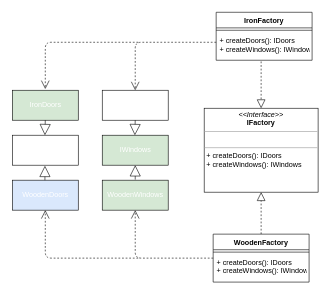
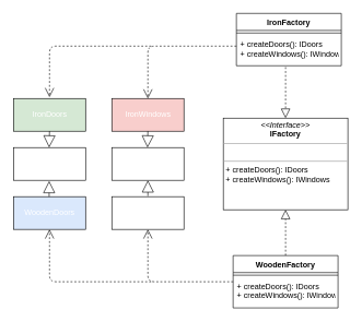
  <mxCell id="0" />
  <mxCell id="1" parent="0" />
  <mxCell id="2" value="&lt;p style=&quot;margin: 0px ; margin-top: 4px ; text-align: center&quot;&gt;&lt;i&gt;&amp;lt;&amp;lt;Interface&amp;gt;&amp;gt;&lt;/i&gt;&lt;br&gt;&lt;b&gt;IFactory&lt;/b&gt;&lt;/p&gt;&lt;hr size=&quot;1&quot;&gt;&lt;p style=&quot;margin: 0px ; margin-left: 4px&quot;&gt;&lt;br&gt;&lt;/p&gt;&lt;hr size=&quot;1&quot;&gt;&lt;p style=&quot;margin: 0px ; margin-left: 4px&quot;&gt;+ createDoors(): IDoors&lt;/p&gt;&lt;p style=&quot;margin: 0px ; margin-left: 4px&quot;&gt;+ createWindows(): IWindows&lt;/p&gt;" style="verticalAlign=top;align=left;overflow=fill;fontSize=12;fontFamily=Helvetica;html=1;" parent="1" vertex="1"><mxGeometry x="340" y="180" width="190" height="140" as="geometry" /></mxCell>
  <mxCell id="3" value="" style="endArrow=block;dashed=1;endFill=0;endSize=12;html=1;entryX=0.5;entryY=0;entryDx=0;entryDy=0;" edge="1" parent="1" target="2"><mxGeometry width="160" relative="1" as="geometry"><mxPoint x="435" y="102" as="sourcePoint" /><mxPoint x="490" y="120" as="targetPoint" /></mxGeometry></mxCell>
  <mxCell id="4" value="" style="endArrow=block;dashed=1;endFill=0;endSize=12;html=1;entryX=0.5;entryY=1;entryDx=0;entryDy=0;" edge="1" parent="1" target="2"><mxGeometry width="160" relative="1" as="geometry"><mxPoint x="435" y="390" as="sourcePoint" /><mxPoint x="430" y="470" as="targetPoint" /></mxGeometry></mxCell>
  <mxCell id="5" value="IronFactory" style="swimlane;fontStyle=1;align=center;verticalAlign=top;childLayout=stackLayout;horizontal=1;startSize=26;horizontalStack=0;resizeParent=1;resizeParentMax=0;resizeLast=0;collapsible=1;marginBottom=0;" vertex="1" parent="1"><mxGeometry x="360" y="20" width="160" height="80" as="geometry" /></mxCell>
  <mxCell id="6" value="" style="line;strokeWidth=1;fillColor=none;align=left;verticalAlign=middle;spacingTop=-1;spacingLeft=3;spacingRight=3;rotatable=0;labelPosition=right;points=[];portConstraint=eastwest;" vertex="1" parent="5"><mxGeometry y="26" width="160" height="8" as="geometry" /></mxCell>
  <mxCell id="7" value="+ createDoors(): IDoors&#10;+ createWindows(): IWindows" style="text;strokeColor=none;fillColor=none;align=left;verticalAlign=top;spacingLeft=4;spacingRight=4;overflow=hidden;rotatable=0;points=[[0,0.5],[1,0.5]];portConstraint=eastwest;" vertex="1" parent="5"><mxGeometry y="34" width="160" height="46" as="geometry" /></mxCell>
  <mxCell id="8" value="WoodenFactory" style="swimlane;fontStyle=1;align=center;verticalAlign=top;childLayout=stackLayout;horizontal=1;startSize=26;horizontalStack=0;resizeParent=1;resizeParentMax=0;resizeLast=0;collapsible=1;marginBottom=0;" vertex="1" parent="1"><mxGeometry x="355" y="390" width="160" height="80" as="geometry" /></mxCell>
  <mxCell id="9" value="" style="line;strokeWidth=1;fillColor=none;align=left;verticalAlign=middle;spacingTop=-1;spacingLeft=3;spacingRight=3;rotatable=0;labelPosition=right;points=[];portConstraint=eastwest;" vertex="1" parent="8"><mxGeometry y="26" width="160" height="8" as="geometry" /></mxCell>
  <mxCell id="10" value="+ createDoors(): IDoors&#10;+ createWindows(): IWindows" style="text;strokeColor=none;fillColor=none;align=left;verticalAlign=top;spacingLeft=4;spacingRight=4;overflow=hidden;rotatable=0;points=[[0,0.5],[1,0.5]];portConstraint=eastwest;" vertex="1" parent="8"><mxGeometry y="34" width="160" height="46" as="geometry" /></mxCell>
  <mxCell id="11" value="Use" style="endArrow=open;endSize=12;dashed=1;html=1;noLabel=1;fontColor=none;entryX=0.5;entryY=0;entryDx=0;entryDy=0;" edge="1" parent="1" target="12"><mxGeometry width="160" relative="1" as="geometry"><mxPoint x="360" y="70" as="sourcePoint" /><mxPoint x="270" y="150" as="targetPoint" /><Array as="points"><mxPoint x="225" y="70" /></Array></mxGeometry></mxCell>
- <mxCell id="12" value="&lt;font color=&quot;#ffffff&quot;&gt;IronWindows&lt;/font&gt;" style="html=1;fontColor=none;" vertex="1" parent="1"><mxGeometry x="170" y="150" width="110" height="50" as="geometry" /></mxCell>
- <mxCell id="13" value="&lt;font color=&quot;#ffffff&quot;&gt;WoodenWindows&lt;/font&gt;" style="html=1;fontColor=none;fillColor=#d5e8d4;" vertex="1" parent="1"><mxGeometry x="170" y="300" width="110" height="50" as="geometry" /></mxCell>
+ <mxCell id="12" value="&lt;font color=&quot;#ffffff&quot;&gt;IronWindows&lt;/font&gt;" style="html=1;fontColor=none;fillColor=#f8cecc;" vertex="1" parent="1"><mxGeometry x="170" y="150" width="110" height="50" as="geometry" /></mxCell>
+ <mxCell id="13" value="&lt;font color=&quot;#ffffff&quot;&gt;WoodenWindows&lt;/font&gt;" style="html=1;fontColor=none;" vertex="1" parent="1"><mxGeometry x="170" y="300" width="110" height="50" as="geometry" /></mxCell>
  <mxCell id="14" value="Use" style="endArrow=open;endSize=12;dashed=1;html=1;noLabel=1;fontColor=none;entryX=0.5;entryY=1;entryDx=0;entryDy=0;" edge="1" parent="1" target="13"><mxGeometry width="160" relative="1" as="geometry"><mxPoint x="355" y="430" as="sourcePoint" /><mxPoint x="220" y="510" as="targetPoint" /><Array as="points"><mxPoint x="225" y="430" /></Array></mxGeometry></mxCell>
  <mxCell id="15" value="&lt;font color=&quot;#ffffff&quot;&gt;IronDoors&lt;/font&gt;" style="html=1;fontColor=none;fillColor=#d5e8d4;" vertex="1" parent="1"><mxGeometry x="20" y="150" width="110" height="50" as="geometry" /></mxCell>
  <mxCell id="16" value="&lt;font color=&quot;#ffffff&quot;&gt;WoodenDoors&lt;/font&gt;" style="html=1;fontColor=none;fillColor=#dae8fc;" vertex="1" parent="1"><mxGeometry x="20" y="300" width="110" height="50" as="geometry" /></mxCell>
  <mxCell id="17" value="Use" style="endArrow=open;endSize=12;dashed=1;html=1;noLabel=1;fontColor=none;" edge="1" parent="1"><mxGeometry width="160" relative="1" as="geometry"><mxPoint x="230" y="70" as="sourcePoint" /><mxPoint x="75" y="148" as="targetPoint" /><Array as="points"><mxPoint x="75" y="70" /></Array></mxGeometry></mxCell>
  <mxCell id="18" value="Use" style="endArrow=open;endSize=12;dashed=1;html=1;noLabel=1;fontColor=none;entryX=0.5;entryY=1;entryDx=0;entryDy=0;" edge="1" parent="1" target="16"><mxGeometry width="160" relative="1" as="geometry"><mxPoint x="230" y="430" as="sourcePoint" /><mxPoint x="60.2" y="508.05" as="targetPoint" /><Array as="points"><mxPoint x="75" y="430" /></Array></mxGeometry></mxCell>
  <mxCell id="19" value="&lt;font color=&quot;#ffffff&quot;&gt;IFactory&lt;/font&gt;" style="html=1;fontColor=none;" vertex="1" parent="1"><mxGeometry x="20" y="225" width="110" height="50" as="geometry" /></mxCell>
- <mxCell id="20" value="&lt;font color=&quot;#ffffff&quot;&gt;IWindows&lt;/font&gt;" style="html=1;fontColor=none;fillColor=#d5e8d4;" vertex="1" parent="1"><mxGeometry x="170" y="225" width="110" height="50" as="geometry" /></mxCell>
+ <mxCell id="20" value="&lt;font color=&quot;#ffffff&quot;&gt;IWindows&lt;/font&gt;" style="html=1;fontColor=none;" vertex="1" parent="1"><mxGeometry x="170" y="225" width="110" height="50" as="geometry" /></mxCell>
  <mxCell id="21" value="Extends" style="endArrow=block;endSize=16;endFill=0;html=1;noLabel=1;fontColor=none;entryX=0.5;entryY=1;entryDx=0;entryDy=0;" edge="1" parent="1" target="20"><mxGeometry width="160" relative="1" as="geometry"><mxPoint x="225" y="299" as="sourcePoint" /><mxPoint x="380" y="298.82" as="targetPoint" /></mxGeometry></mxCell>
  <mxCell id="22" value="Extends" style="endArrow=block;endSize=16;endFill=0;html=1;noLabel=1;fontColor=none;entryX=0.5;entryY=1;entryDx=0;entryDy=0;" edge="1" parent="1"><mxGeometry width="160" relative="1" as="geometry"><mxPoint x="74.41" y="300" as="sourcePoint" /><mxPoint x="74.41" y="276" as="targetPoint" /></mxGeometry></mxCell>
  <mxCell id="23" value="Extends" style="endArrow=block;endSize=16;endFill=0;html=1;noLabel=1;fontColor=none;exitX=0.5;exitY=1;exitDx=0;exitDy=0;" edge="1" parent="1" source="15"><mxGeometry width="160" relative="1" as="geometry"><mxPoint x="74.41" y="205" as="sourcePoint" /><mxPoint x="74.41" y="225" as="targetPoint" /></mxGeometry></mxCell>
  <mxCell id="24" value="Extends" style="endArrow=block;endSize=16;endFill=0;html=1;noLabel=1;fontColor=none;exitX=0.5;exitY=1;exitDx=0;exitDy=0;" edge="1" parent="1"><mxGeometry width="160" relative="1" as="geometry"><mxPoint x="225" y="200" as="sourcePoint" /><mxPoint x="224.41" y="225" as="targetPoint" /></mxGeometry></mxCell>
